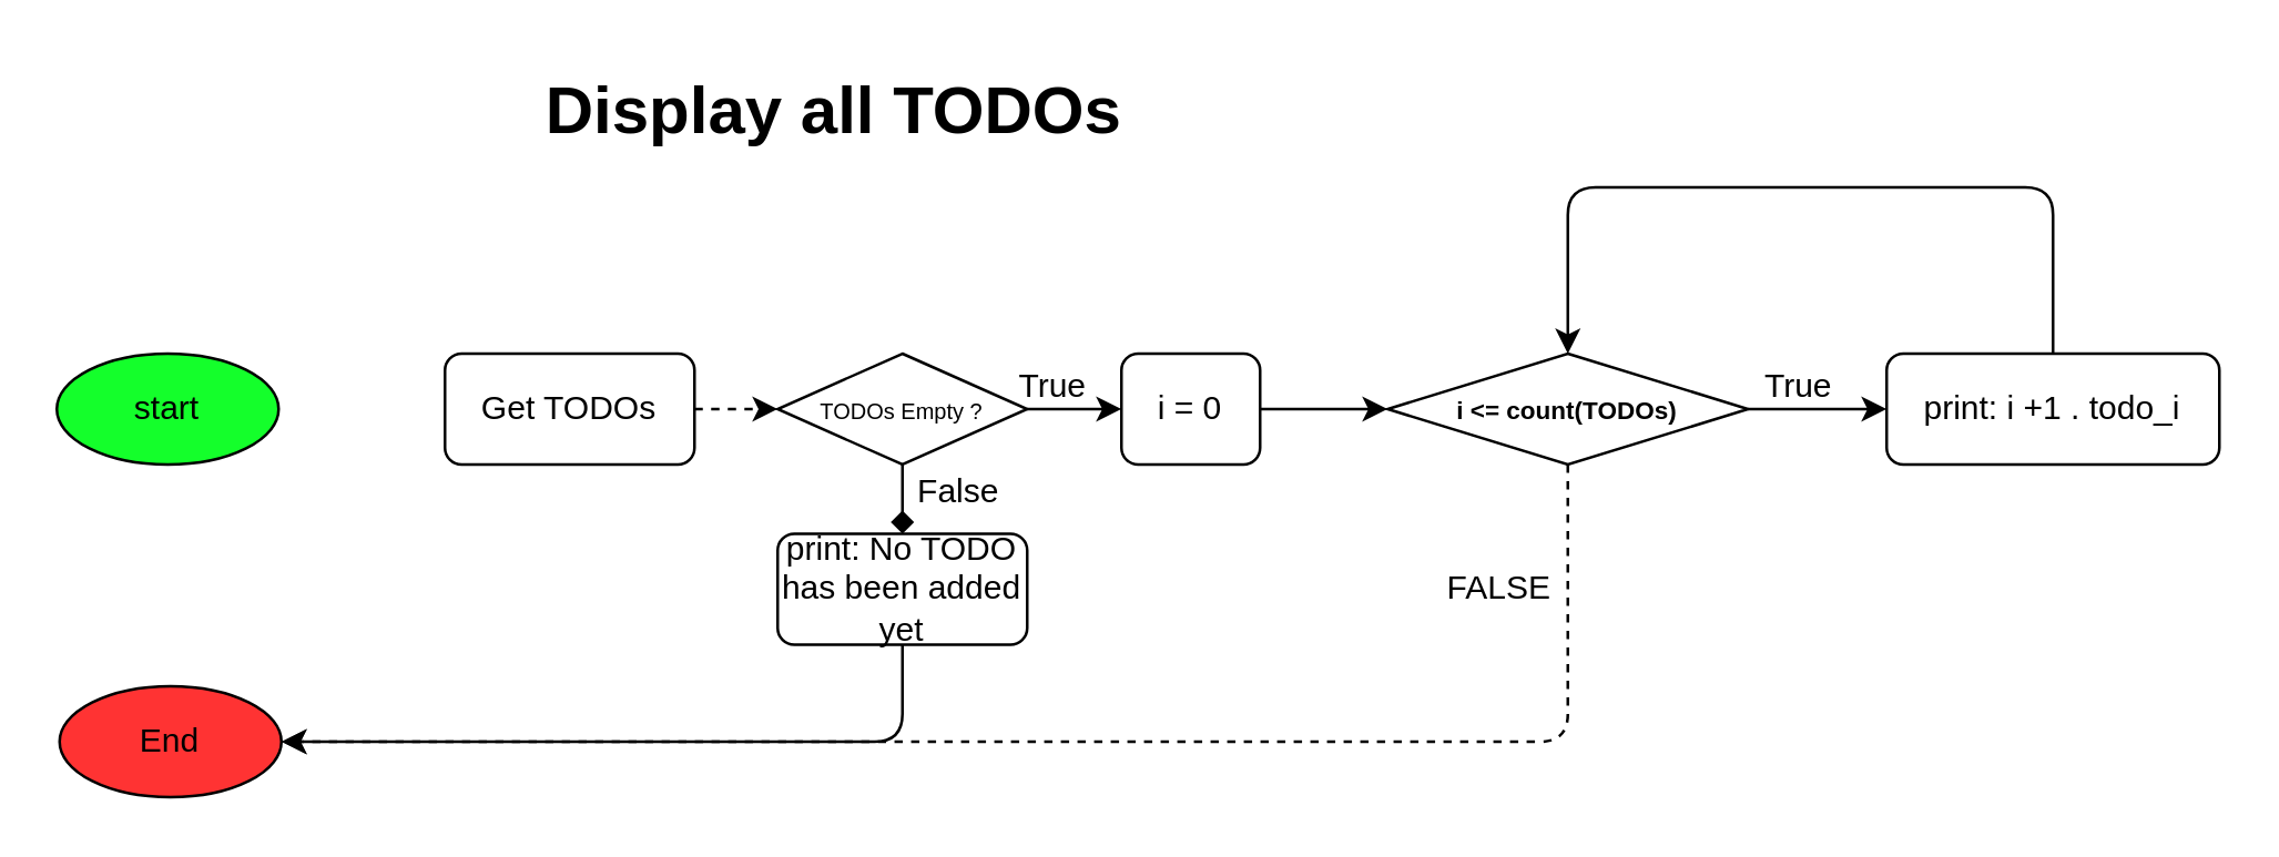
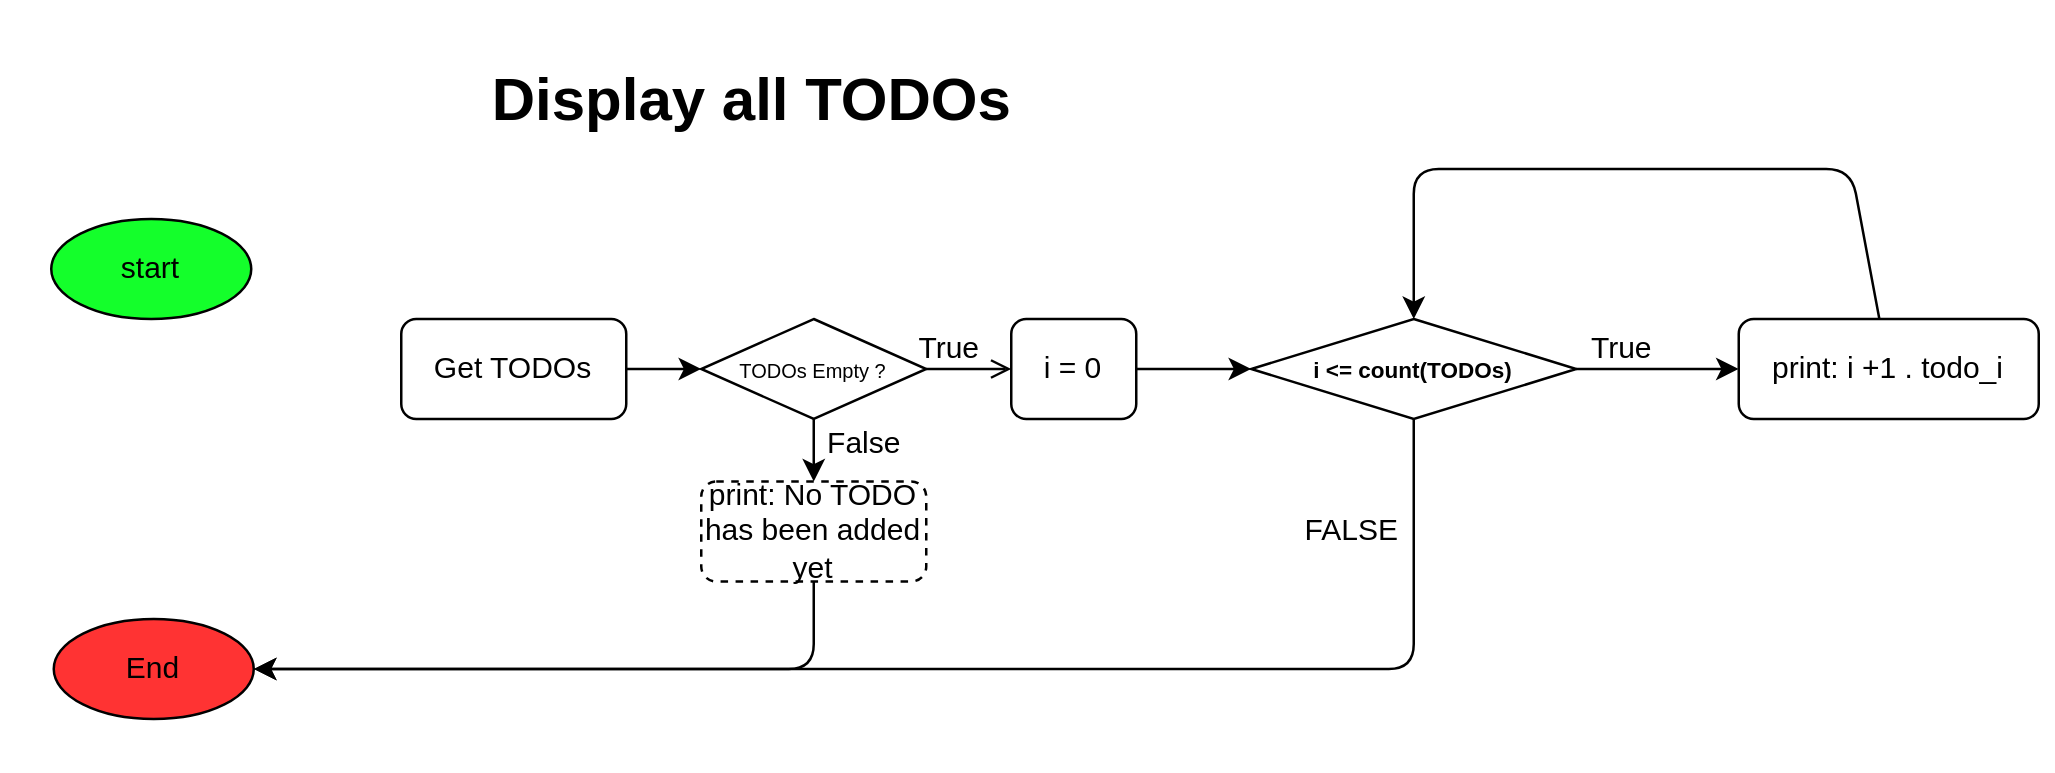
  <mxCell id="0" />
  <mxCell id="1" parent="0" />
  <mxCell id="2" value="&lt;b&gt;&lt;font style=&quot;font-size: 24px;&quot;&gt;Display all TODOs&lt;/font&gt;&lt;/b&gt;" style="text;html=1;align=center;verticalAlign=middle;resizable=0;points=[];autosize=1;strokeColor=none;fillColor=none;" vertex="1" parent="1"><mxGeometry x="185" y="20" width="230" height="40" as="geometry" /></mxCell>
- <mxCell id="3" value="start" style="ellipse;whiteSpace=wrap;html=1;fillColor=#14FF2B;" vertex="1" parent="1"><mxGeometry x="20" y="127" width="80" height="40" as="geometry" /></mxCell>
+ <mxCell id="3" value="start" style="ellipse;whiteSpace=wrap;html=1;fillColor=#14FF2B;" vertex="1" parent="1"><mxGeometry x="20" y="87" width="80" height="40" as="geometry" /></mxCell>
  <mxCell id="4" value="End" style="ellipse;whiteSpace=wrap;html=1;fillColor=#FF3333;" vertex="1" parent="1"><mxGeometry x="21" y="247" width="80" height="40" as="geometry" /></mxCell>
  <mxCell id="5" value="" style="edgeStyle=none;html=1;" edge="1" parent="1" source="7" target="11"><mxGeometry relative="1" as="geometry" /></mxCell>
- <mxCell id="6" style="edgeStyle=none;html=1;entryX=1;entryY=0.5;entryDx=0;entryDy=0;dashed=1;" edge="1" parent="1" source="7" target="4"><mxGeometry relative="1" as="geometry"><Array as="points"><mxPoint x="565" y="267" /></Array></mxGeometry></mxCell>
+ <mxCell id="6" style="edgeStyle=none;html=1;entryX=1;entryY=0.5;entryDx=0;entryDy=0;" edge="1" parent="1" source="7" target="4"><mxGeometry relative="1" as="geometry"><Array as="points"><mxPoint x="565" y="267" /></Array></mxGeometry></mxCell>
  <mxCell id="7" value="&lt;font style=&quot;font-size: 9px;&quot;&gt;&lt;b style=&quot;&quot;&gt;i &amp;lt;= count(TODOs)&lt;/b&gt;&lt;/font&gt;" style="rhombus;whiteSpace=wrap;html=1;" vertex="1" parent="1"><mxGeometry x="500" y="127" width="130" height="40" as="geometry" /></mxCell>
  <mxCell id="8" style="edgeStyle=none;html=1;entryX=0;entryY=0.5;entryDx=0;entryDy=0;" edge="1" parent="1" source="9" target="7"><mxGeometry relative="1" as="geometry" /></mxCell>
  <mxCell id="9" value="i = 0" style="rounded=1;whiteSpace=wrap;html=1;" vertex="1" parent="1"><mxGeometry x="404" y="127" width="50" height="40" as="geometry" /></mxCell>
  <mxCell id="10" style="edgeStyle=none;html=1;entryX=0.5;entryY=0;entryDx=0;entryDy=0;" edge="1" parent="1" source="11" target="7"><mxGeometry relative="1" as="geometry"><Array as="points"><mxPoint x="740" y="67" /><mxPoint x="565" y="67" /></Array></mxGeometry></mxCell>
- <mxCell id="11" value="print: i +1 . todo_i" style="rounded=1;whiteSpace=wrap;html=1;" vertex="1" parent="1"><mxGeometry x="680" y="127" width="120" height="40" as="geometry" /></mxCell>
+ <mxCell id="11" value="print: i +1 . todo_i" style="rounded=1;whiteSpace=wrap;html=1;" vertex="1" parent="1"><mxGeometry x="695" y="127" width="120" height="40" as="geometry" /></mxCell>
  <mxCell id="12" value="True" style="text;html=1;align=center;verticalAlign=middle;resizable=0;points=[];autosize=1;strokeColor=none;fillColor=none;" vertex="1" parent="1"><mxGeometry x="623" y="124" width="50" height="30" as="geometry" /></mxCell>
  <mxCell id="13" value="FALSE" style="text;html=1;align=center;verticalAlign=middle;resizable=0;points=[];autosize=1;strokeColor=none;fillColor=none;" vertex="1" parent="1"><mxGeometry x="510" y="197" width="60" height="30" as="geometry" /></mxCell>
- <mxCell id="14" style="edgeStyle=none;html=1;entryX=0;entryY=0.5;entryDx=0;entryDy=0;dashed=1;" edge="1" parent="1" source="15" target="18"><mxGeometry relative="1" as="geometry" /></mxCell>
+ <mxCell id="14" style="edgeStyle=none;html=1;entryX=0;entryY=0.5;entryDx=0;entryDy=0;" edge="1" parent="1" source="15" target="18"><mxGeometry relative="1" as="geometry" /></mxCell>
  <mxCell id="15" value="Get TODOs" style="rounded=1;whiteSpace=wrap;html=1;" vertex="1" parent="1"><mxGeometry x="160" y="127" width="90" height="40" as="geometry" /></mxCell>
- <mxCell id="16" style="edgeStyle=none;html=1;entryX=0;entryY=0.5;entryDx=0;entryDy=0;" edge="1" parent="1" source="18" target="9"><mxGeometry relative="1" as="geometry" /></mxCell>
- <mxCell id="17" style="edgeStyle=none;html=1;entryX=0.5;entryY=0;entryDx=0;entryDy=0;endArrow=diamond;" edge="1" parent="1" source="18" target="21"><mxGeometry relative="1" as="geometry" /></mxCell>
+ <mxCell id="16" style="edgeStyle=none;html=1;entryX=0;entryY=0.5;entryDx=0;entryDy=0;endArrow=open;" edge="1" parent="1" source="18" target="9"><mxGeometry relative="1" as="geometry" /></mxCell>
+ <mxCell id="17" style="edgeStyle=none;html=1;entryX=0.5;entryY=0;entryDx=0;entryDy=0;" edge="1" parent="1" source="18" target="21"><mxGeometry relative="1" as="geometry" /></mxCell>
  <mxCell id="18" value="&lt;font style=&quot;font-size: 8px;&quot;&gt;TODOs Empty ?&lt;/font&gt;" style="rhombus;whiteSpace=wrap;html=1;" vertex="1" parent="1"><mxGeometry x="280" y="127" width="90" height="40" as="geometry" /></mxCell>
  <mxCell id="19" value="True" style="text;html=1;align=center;verticalAlign=middle;resizable=0;points=[];autosize=1;strokeColor=none;fillColor=none;" vertex="1" parent="1"><mxGeometry x="354" y="124" width="50" height="30" as="geometry" /></mxCell>
  <mxCell id="20" style="edgeStyle=none;html=1;entryX=1;entryY=0.5;entryDx=0;entryDy=0;" edge="1" parent="1" source="21" target="4"><mxGeometry relative="1" as="geometry"><Array as="points"><mxPoint x="325" y="267" /></Array></mxGeometry></mxCell>
- <mxCell id="21" value="print: No TODO has been added yet" style="rounded=1;whiteSpace=wrap;html=1;" vertex="1" parent="1"><mxGeometry x="280" y="192" width="90" height="40" as="geometry" /></mxCell>
+ <mxCell id="21" value="print: No TODO has been added yet" style="rounded=1;whiteSpace=wrap;html=1;dashed=1;" vertex="1" parent="1"><mxGeometry x="280" y="192" width="90" height="40" as="geometry" /></mxCell>
  <mxCell id="22" value="False" style="text;html=1;align=center;verticalAlign=middle;resizable=0;points=[];autosize=1;strokeColor=none;fillColor=none;" vertex="1" parent="1"><mxGeometry x="320" y="162" width="50" height="30" as="geometry" /></mxCell>
